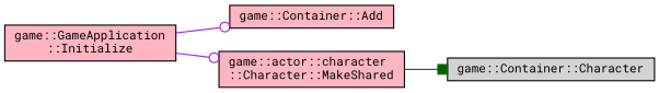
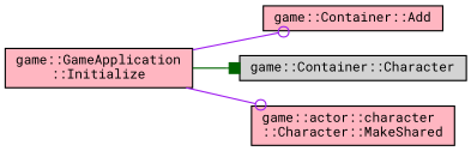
  digraph {
    fontname="Roboto Mono"
    rankdir=LR
    node [color=black fillcolor=lightpink fontname="Roboto Mono" fontsize=10 shape=record style=filled]
    edge [arrowhead=odot color=purple fontname="Roboto Mono" fontsize=10 labelfontname=Helvetica labelfontsize=10 style=solid]
    n1 [fontcolor=black height=0.2 label="game::GameApplication\l::Initialize" width=0.4]
    n2 [height=0.2 label="game::Container::Add" width=0.4]
    n3 [fillcolor=lightgrey height=0.2 label="game::Container::Character" width=0.4]
    n4 [height=0.2 label="game::actor::character\l::Character::MakeShared" width=0.4]
    n1 -> n2
-   n4 -> n3 [arrowhead=box color=darkgreen]
+   n1 -> n3 [arrowhead=box color=darkgreen]
    n1 -> n4
  }
